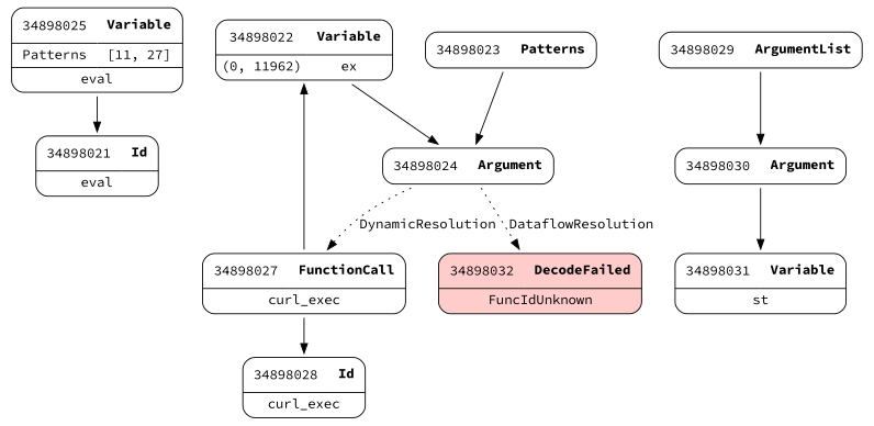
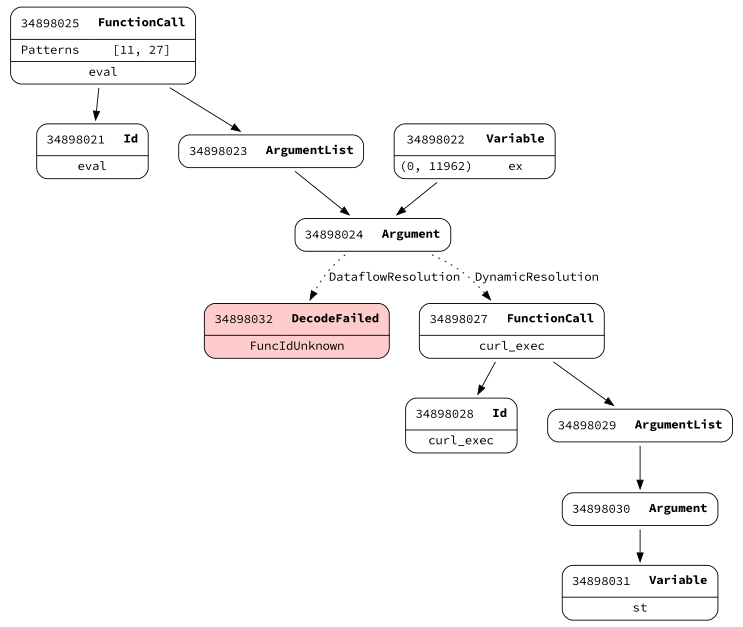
  digraph {
    fontname="Source Code Pro"
    node [fontname="Source Code Pro" shape=none]
    edge [fontname="Source Code Pro" weight=2]
    n1 [label=<<TABLE border='1' cellspacing='0' cellpadding='10' style='rounded' ><TR><TD border='0'>34898021</TD><TD border='0'><B>Id</B></TD></TR><HR/><TR><TD border='0' cellpadding='5' colspan='2'>eval</TD></TR></TABLE>>]
    n2 [label=<<TABLE border='1' cellspacing='0' cellpadding='10' style='rounded' ><TR><TD border='0'>34898022</TD><TD border='0'><B>Variable</B></TD></TR><HR/><TR><TD border='0' cellpadding='5'>(0, 11962)</TD><TD border='0' cellpadding='5'>ex</TD></TR></TABLE>>]
    n3 [label=<<TABLE border='1' cellspacing='0' cellpadding='10' style='rounded' ><TR><TD border='0'>34898024</TD><TD border='0'><B>Argument</B></TD></TR></TABLE>>]
-   n4 [label=<<TABLE border='1' cellspacing='0' cellpadding='10' style='rounded' ><TR><TD border='0'>34898023</TD><TD border='0'><B>Patterns</B></TD></TR></TABLE>>]
+   n4 [label=<<TABLE border='1' cellspacing='0' cellpadding='10' style='rounded' ><TR><TD border='0'>34898023</TD><TD border='0'><B>ArgumentList</B></TD></TR></TABLE>>]
    n5 [label=<<TABLE border='1' cellspacing='0' cellpadding='10' style='rounded' bgcolor='#FFCCCC' ><TR><TD border='0'>34898032</TD><TD border='0'><B>DecodeFailed</B></TD></TR><HR/><TR><TD border='0' cellpadding='5' colspan='2'>FuncIdUnknown</TD></TR></TABLE>>]
    n6 [label=<<TABLE border='1' cellspacing='0' cellpadding='10' style='rounded' ><TR><TD border='0'>34898027</TD><TD border='0'><B>FunctionCall</B></TD></TR><HR/><TR><TD border='0' cellpadding='5' colspan='2'>curl_exec</TD></TR></TABLE>>]
    n7 [label=<<TABLE border='1' cellspacing='0' cellpadding='10' style='rounded' ><TR><TD border='0'>34898028</TD><TD border='0'><B>Id</B></TD></TR><HR/><TR><TD border='0' cellpadding='5' colspan='2'>curl_exec</TD></TR></TABLE>>]
    n8 [label=<<TABLE border='1' cellspacing='0' cellpadding='10' style='rounded' ><TR><TD border='0'>34898029</TD><TD border='0'><B>ArgumentList</B></TD></TR></TABLE>>]
    n9 [label=<<TABLE border='1' cellspacing='0' cellpadding='10' style='rounded' ><TR><TD border='0'>34898030</TD><TD border='0'><B>Argument</B></TD></TR></TABLE>>]
    n10 [label=<<TABLE border='1' cellspacing='0' cellpadding='10' style='rounded' ><TR><TD border='0'>34898031</TD><TD border='0'><B>Variable</B></TD></TR><HR/><TR><TD border='0' cellpadding='5' colspan='2'>st</TD></TR></TABLE>>]
-   n11 [label=<<TABLE border='1' cellspacing='0' cellpadding='10' style='rounded' ><TR><TD border='0'>34898025</TD><TD border='0'><B>Variable</B></TD></TR><HR/><TR><TD border='0' cellpadding='5'>Patterns</TD><TD border='0' cellpadding='5'>[11, 27]</TD></TR><HR/><TR><TD border='0' cellpadding='5' colspan='2'>eval</TD></TR></TABLE>>]
+   n11 [label=<<TABLE border='1' cellspacing='0' cellpadding='10' style='rounded' ><TR><TD border='0'>34898025</TD><TD border='0'><B>FunctionCall</B></TD></TR><HR/><TR><TD border='0' cellpadding='5'>Patterns</TD><TD border='0' cellpadding='5'>[11, 27]</TD></TR><HR/><TR><TD border='0' cellpadding='5' colspan='2'>eval</TD></TR></TABLE>>]
    n2 -> n3
    n3 -> n5 [label=DataflowResolution style=dotted weight=""]
    n3 -> n6 [label=DynamicResolution style=dotted weight=""]
    n4 -> n3
    n6 -> n7
-   n6 -> n2
+   n6 -> n8
    n8 -> n9
    n9 -> n10
    n11 -> n1
+   n11 -> n4
  }
